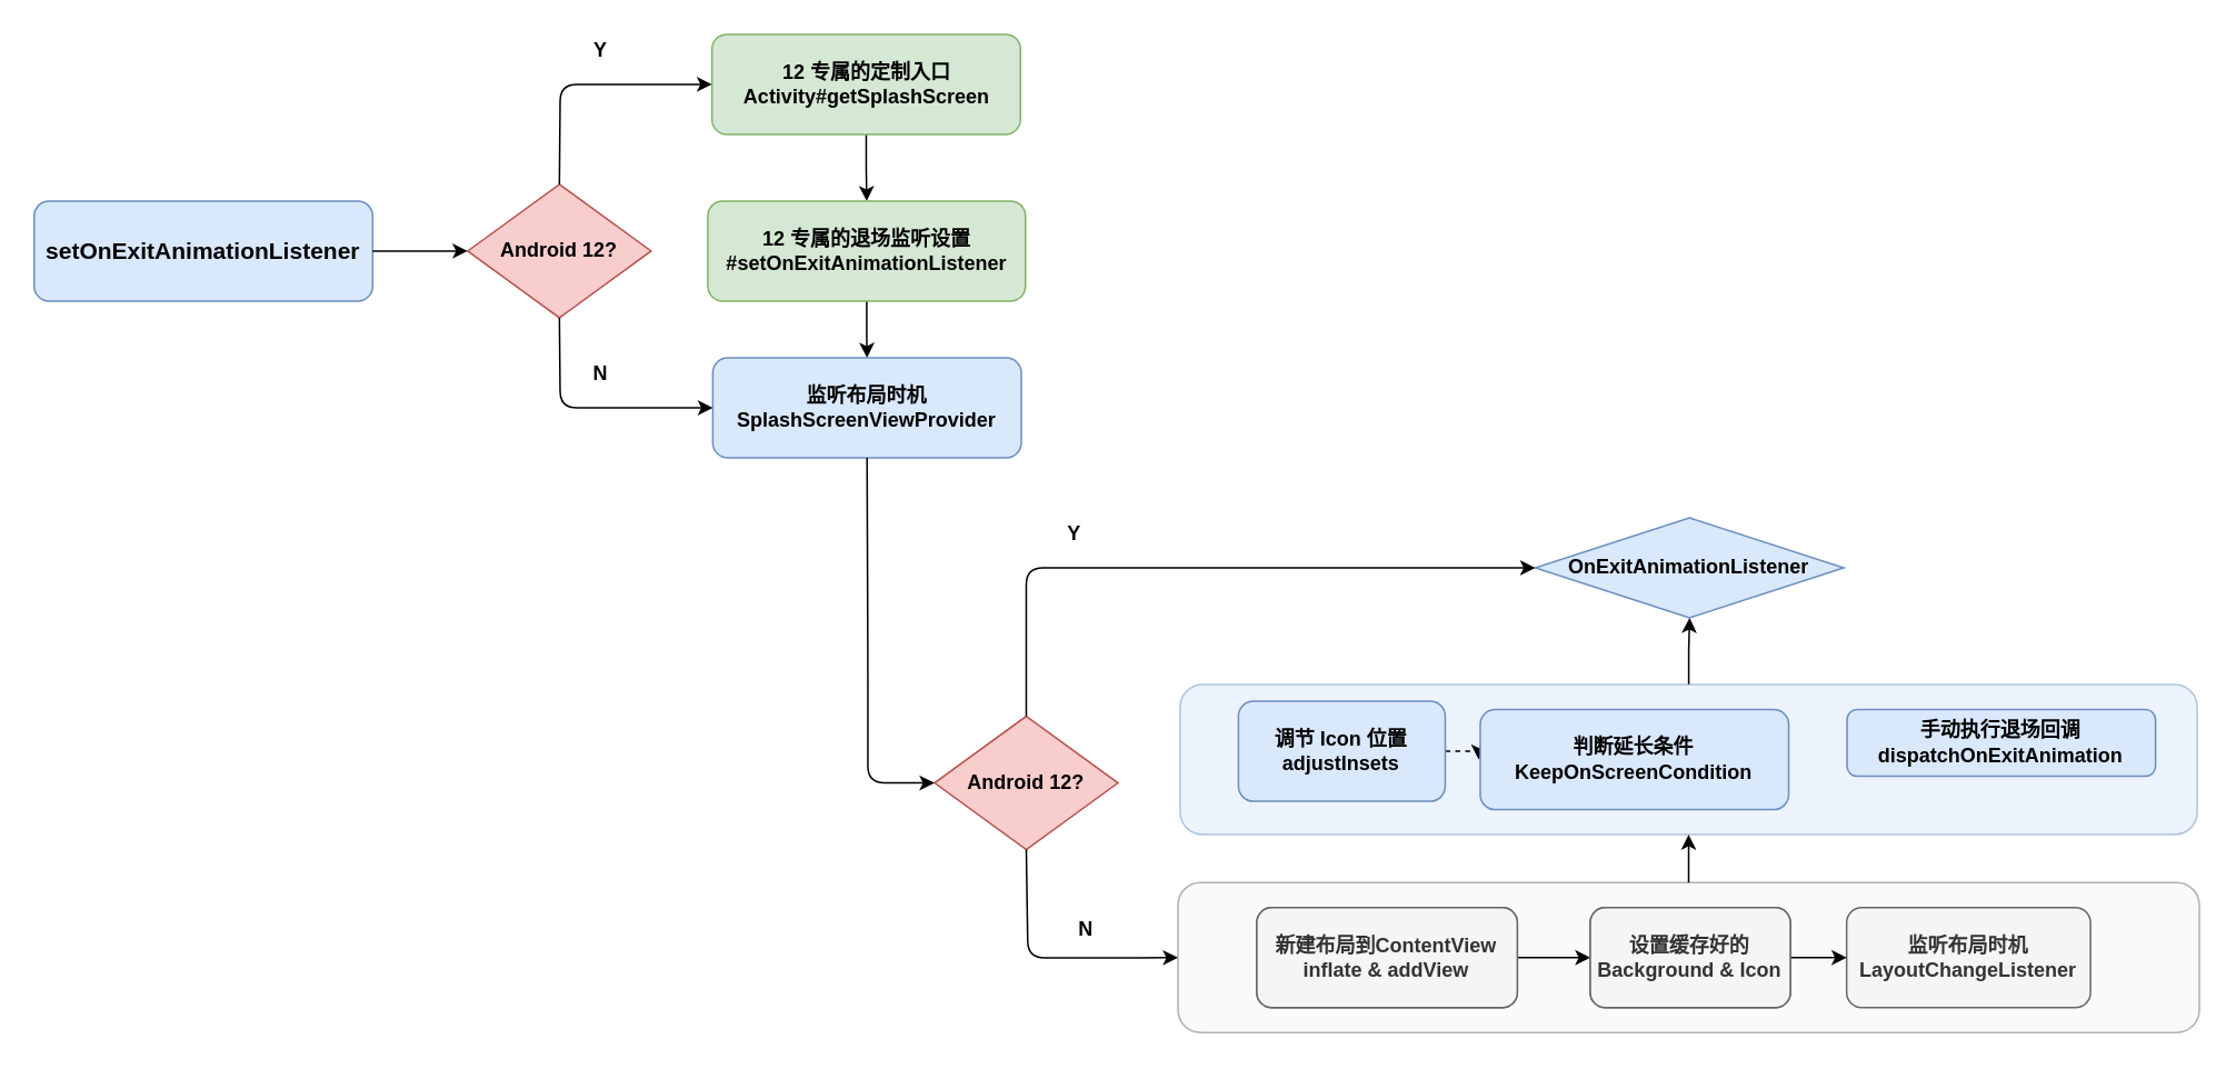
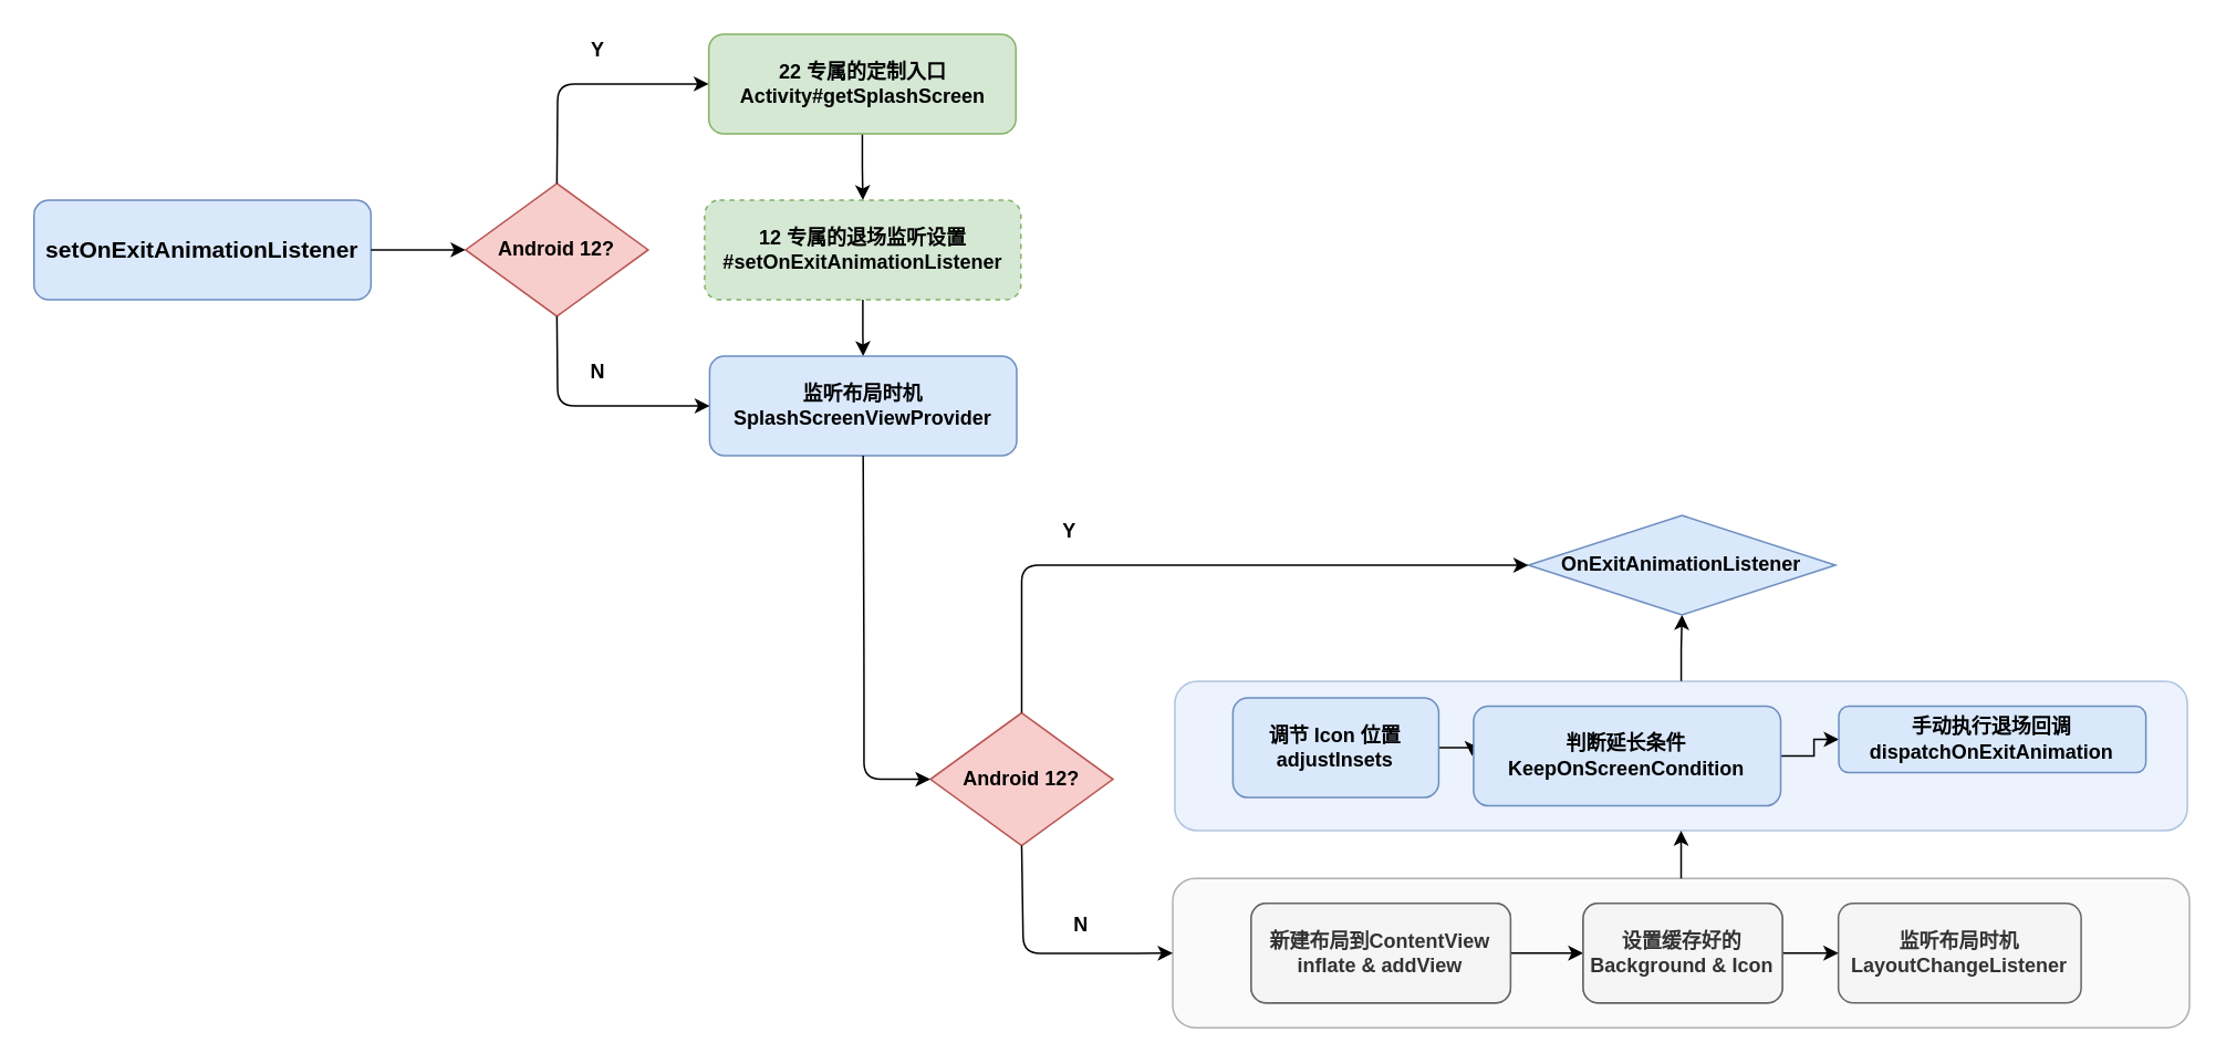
  <mxCell id="0" />
  <mxCell id="1" parent="0" />
  <mxCell id="2" value="" style="edgeStyle=orthogonalEdgeStyle;rounded=0;orthogonalLoop=1;jettySize=auto;html=1;" edge="1" parent="1" source="3" target="18"><mxGeometry relative="1" as="geometry" /></mxCell>
  <mxCell id="3" value="" style="rounded=1;whiteSpace=wrap;html=1;strokeColor=#6c8ebf;fillColor=#dae8fc;opacity=50;fontStyle=1" parent="1" vertex="1"><mxGeometry x="707.25" y="410" width="610" height="90" as="geometry" /></mxCell>
  <mxCell id="4" value="" style="rounded=1;whiteSpace=wrap;html=1;strokeColor=#666666;fontColor=#333333;fillColor=#f5f5f5;opacity=50;fontStyle=1" parent="1" vertex="1"><mxGeometry x="706" y="528.75" width="612.5" height="90" as="geometry" /></mxCell>
  <mxCell id="5" value="&lt;div style=&quot;text-align: justify&quot;&gt;&lt;span style=&quot;font-size: 14px&quot;&gt;setOnExitAnimationListener&lt;/span&gt;&lt;/div&gt;" style="rounded=1;whiteSpace=wrap;html=1;fillColor=#dae8fc;strokeColor=#6c8ebf;fontStyle=1" parent="1" vertex="1"><mxGeometry x="20" y="120" width="203" height="60" as="geometry" /></mxCell>
  <mxCell id="6" value="Android 12?" style="rhombus;whiteSpace=wrap;html=1;fillColor=#f8cecc;strokeColor=#b85450;fontStyle=1" parent="1" vertex="1"><mxGeometry x="280" y="110" width="110" height="80" as="geometry" /></mxCell>
  <mxCell id="7" value="" style="endArrow=classic;html=1;fontStyle=1;entryX=0;entryY=0.5;entryDx=0;entryDy=0;exitX=1;exitY=0.5;exitDx=0;exitDy=0;" parent="1" source="5" target="6" edge="1"><mxGeometry width="50" height="50" relative="1" as="geometry"><mxPoint x="220" y="160" as="sourcePoint" /><mxPoint x="330" y="120" as="targetPoint" /></mxGeometry></mxCell>
  <mxCell id="8" value="Y" style="text;html=1;strokeColor=none;fillColor=none;align=center;verticalAlign=middle;whiteSpace=wrap;rounded=0;fontStyle=1" parent="1" vertex="1"><mxGeometry x="624" y="310" width="40" height="20" as="geometry" /></mxCell>
  <mxCell id="9" value="N" style="text;html=1;strokeColor=none;fillColor=none;align=center;verticalAlign=middle;whiteSpace=wrap;rounded=0;fontStyle=1" parent="1" vertex="1"><mxGeometry x="340" y="214" width="40" height="20" as="geometry" /></mxCell>
  <mxCell id="10" value="" style="edgeStyle=orthogonalEdgeStyle;rounded=0;orthogonalLoop=1;jettySize=auto;html=1;" edge="1" parent="1" source="11" target="13"><mxGeometry relative="1" as="geometry" /></mxCell>
- <mxCell id="11" value="12 专属的定制入口&lt;br&gt;Activity#getSplashScreen" style="rounded=1;whiteSpace=wrap;html=1;fillColor=#d5e8d4;strokeColor=#82b366;fontStyle=1" parent="1" vertex="1"><mxGeometry x="426.5" y="20" width="185" height="60" as="geometry" /></mxCell>
+ <mxCell id="11" value="22 专属的定制入口&lt;br&gt;Activity#getSplashScreen" style="rounded=1;whiteSpace=wrap;html=1;fillColor=#d5e8d4;strokeColor=#82b366;fontStyle=1" parent="1" vertex="1"><mxGeometry x="426.5" y="20" width="185" height="60" as="geometry" /></mxCell>
  <mxCell id="12" value="" style="edgeStyle=orthogonalEdgeStyle;rounded=0;orthogonalLoop=1;jettySize=auto;html=1;" edge="1" parent="1" source="13" target="15"><mxGeometry relative="1" as="geometry" /></mxCell>
- <mxCell id="13" value="12 专属的退场监听设置&lt;br&gt;#setOnExitAnimationListener" style="rounded=1;whiteSpace=wrap;html=1;fillColor=#d5e8d4;strokeColor=#82b366;fontStyle=1" parent="1" vertex="1"><mxGeometry x="424" y="120" width="190.5" height="60" as="geometry" /></mxCell>
+ <mxCell id="13" value="12 专属的退场监听设置&lt;br&gt;#setOnExitAnimationListener" style="rounded=1;whiteSpace=wrap;html=1;fillColor=#d5e8d4;strokeColor=#82b366;fontStyle=1;dashed=1;" parent="1" vertex="1"><mxGeometry x="424" y="120" width="190.5" height="60" as="geometry" /></mxCell>
  <mxCell id="14" value="" style="endArrow=classic;html=1;fontStyle=1;exitX=0.5;exitY=0;exitDx=0;exitDy=0;entryX=0;entryY=0.5;entryDx=0;entryDy=0;" parent="1" source="6" target="11" edge="1"><mxGeometry width="50" height="50" relative="1" as="geometry"><mxPoint x="345.5" y="411.75" as="sourcePoint" /><mxPoint x="555.5" y="466.75" as="targetPoint" /><Array as="points"><mxPoint x="335.5" y="50" /></Array></mxGeometry></mxCell>
  <mxCell id="15" value="&lt;span style=&quot;color: rgb(0 , 0 , 0)&quot;&gt;监听布局时机&lt;br&gt;SplashScreenViewProvider&lt;br&gt;&lt;/span&gt;" style="rounded=1;whiteSpace=wrap;html=1;fillColor=#dae8fc;strokeColor=#6c8ebf;fontStyle=1" parent="1" vertex="1"><mxGeometry x="427" y="214" width="185" height="60" as="geometry" /></mxCell>
  <mxCell id="16" value="Android 12?" style="rhombus;whiteSpace=wrap;html=1;fillColor=#f8cecc;strokeColor=#b85450;fontStyle=1" parent="1" vertex="1"><mxGeometry x="560" y="429" width="110" height="80" as="geometry" /></mxCell>
  <mxCell id="17" value="N" style="text;html=1;strokeColor=none;fillColor=none;align=center;verticalAlign=middle;whiteSpace=wrap;rounded=0;fontStyle=1" parent="1" vertex="1"><mxGeometry x="631" y="546.75" width="40" height="20" as="geometry" /></mxCell>
  <mxCell id="18" value="OnExitAnimationListener" style="rhombus;whiteSpace=wrap;html=1;fillColor=#dae8fc;strokeColor=#6c8ebf;fontStyle=1;" parent="1" vertex="1"><mxGeometry x="920.25" y="310" width="185" height="60" as="geometry" /></mxCell>
  <mxCell id="19" value="Y" style="text;html=1;strokeColor=none;fillColor=none;align=center;verticalAlign=middle;whiteSpace=wrap;rounded=0;fontStyle=1" parent="1" vertex="1"><mxGeometry x="340" y="20" width="40" height="20" as="geometry" /></mxCell>
  <mxCell id="20" value="" style="edgeStyle=orthogonalEdgeStyle;rounded=0;orthogonalLoop=1;jettySize=auto;html=1;" parent="1" source="21" target="31" edge="1"><mxGeometry relative="1" as="geometry" /></mxCell>
  <mxCell id="21" value="新建布局到ContentView&lt;br&gt;inflate &amp;amp; addView" style="rounded=1;whiteSpace=wrap;html=1;fillColor=#f5f5f5;strokeColor=#666666;fontColor=#333333;fontStyle=1" parent="1" vertex="1"><mxGeometry x="753.25" y="543.75" width="156.25" height="60" as="geometry" /></mxCell>
- <mxCell id="22" value="" style="edgeStyle=orthogonalEdgeStyle;rounded=0;orthogonalLoop=1;jettySize=auto;html=1;fontStyle=1;dashed=1;" parent="1" source="23" target="25" edge="1"><mxGeometry relative="1" as="geometry" /></mxCell>
+ <mxCell id="22" value="" style="edgeStyle=orthogonalEdgeStyle;rounded=0;orthogonalLoop=1;jettySize=auto;html=1;fontStyle=1" parent="1" source="23" target="25" edge="1"><mxGeometry relative="1" as="geometry" /></mxCell>
  <mxCell id="23" value="调节 Icon 位置&lt;br&gt;adjustInsets" style="rounded=1;whiteSpace=wrap;html=1;fillColor=#dae8fc;strokeColor=#6c8ebf;fontStyle=1" parent="1" vertex="1"><mxGeometry x="742.25" y="420" width="124" height="60" as="geometry" /></mxCell>
+ <mxCell id="24" value="" style="edgeStyle=orthogonalEdgeStyle;rounded=0;orthogonalLoop=1;jettySize=auto;html=1;fontStyle=1" parent="1" source="25" target="26" edge="1"><mxGeometry relative="1" as="geometry" /></mxCell>
  <mxCell id="25" value="判断延长条件&lt;br&gt;KeepOnScreenCondition" style="rounded=1;whiteSpace=wrap;html=1;fillColor=#dae8fc;strokeColor=#6c8ebf;fontStyle=1" parent="1" vertex="1"><mxGeometry x="887.25" y="425" width="185" height="60" as="geometry" /></mxCell>
  <mxCell id="26" value="手动执行退场回调&lt;br&gt;dispatchOnExitAnimation" style="rounded=1;whiteSpace=wrap;html=1;fillColor=#dae8fc;strokeColor=#6c8ebf;fontStyle=1" parent="1" vertex="1"><mxGeometry x="1107.25" y="425" width="185" height="40" as="geometry" /></mxCell>
  <mxCell id="27" value="" style="endArrow=classic;html=1;fontStyle=1;exitX=0.5;exitY=0;exitDx=0;exitDy=0;entryX=0;entryY=0.5;entryDx=0;entryDy=0;" parent="1" source="16" target="18" edge="1"><mxGeometry width="50" height="50" relative="1" as="geometry"><mxPoint x="693.08" y="785.25" as="sourcePoint" /><mxPoint x="1224" y="774.25" as="targetPoint" /><Array as="points"><mxPoint x="615" y="340" /></Array></mxGeometry></mxCell>
  <mxCell id="28" value="" style="endArrow=classic;html=1;fontStyle=1;entryX=0;entryY=0.5;entryDx=0;entryDy=0;exitX=0.5;exitY=1;exitDx=0;exitDy=0;" parent="1" source="16" target="4" edge="1"><mxGeometry width="50" height="50" relative="1" as="geometry"><mxPoint x="688.5" y="625.25" as="sourcePoint" /><mxPoint x="748.5" y="545.25" as="targetPoint" /><Array as="points"><mxPoint x="616" y="574" /><mxPoint x="674" y="574" /></Array></mxGeometry></mxCell>
  <mxCell id="29" value="监听布局时机&lt;br&gt;LayoutChangeListener" style="rounded=1;whiteSpace=wrap;html=1;fillColor=#f5f5f5;strokeColor=#666666;fontColor=#333333;fontStyle=1" parent="1" vertex="1"><mxGeometry x="1107" y="543.75" width="146.25" height="60" as="geometry" /></mxCell>
  <mxCell id="30" value="" style="edgeStyle=orthogonalEdgeStyle;rounded=0;orthogonalLoop=1;jettySize=auto;html=1;" parent="1" source="31" target="29" edge="1"><mxGeometry relative="1" as="geometry" /></mxCell>
  <mxCell id="31" value="设置缓存好的&lt;br&gt;Background &amp;amp; Icon" style="rounded=1;whiteSpace=wrap;html=1;fillColor=#f5f5f5;strokeColor=#666666;fontColor=#333333;fontStyle=1" parent="1" vertex="1"><mxGeometry x="953.25" y="543.75" width="120" height="60" as="geometry" /></mxCell>
  <mxCell id="32" value="新建布局到ContentView&lt;br&gt;inflate &amp;amp; addView" style="rounded=1;whiteSpace=wrap;html=1;fillColor=#f5f5f5;strokeColor=#666666;fontColor=#333333;fontStyle=1" parent="1" vertex="1"><mxGeometry x="753.25" y="543.75" width="156.25" height="60" as="geometry" /></mxCell>
  <mxCell id="33" value="设置缓存好的&lt;br&gt;Background &amp;amp; Icon" style="rounded=1;whiteSpace=wrap;html=1;fillColor=#f5f5f5;strokeColor=#666666;fontColor=#333333;fontStyle=1" parent="1" vertex="1"><mxGeometry x="953.25" y="543.75" width="120" height="60" as="geometry" /></mxCell>
  <mxCell id="34" value="" style="endArrow=classic;html=1;fontStyle=1;entryX=0;entryY=0.5;entryDx=0;entryDy=0;exitX=0.5;exitY=1;exitDx=0;exitDy=0;" edge="1" parent="1" source="6" target="15"><mxGeometry width="50" height="50" relative="1" as="geometry"><mxPoint x="365.5" y="420.75" as="sourcePoint" /><mxPoint x="422.5" y="420.75" as="targetPoint" /><Array as="points"><mxPoint x="335.5" y="244" /><mxPoint x="415.5" y="244" /></Array></mxGeometry></mxCell>
  <mxCell id="35" value="" style="endArrow=classic;html=1;fontStyle=1;entryX=0;entryY=0.5;entryDx=0;entryDy=0;exitX=0.5;exitY=1;exitDx=0;exitDy=0;" edge="1" parent="1" source="15" target="16"><mxGeometry width="50" height="50" relative="1" as="geometry"><mxPoint x="350" y="353.75" as="sourcePoint" /><mxPoint x="442" y="407.75" as="targetPoint" /><Array as="points"><mxPoint x="520" y="400" /><mxPoint x="520" y="430" /><mxPoint x="520" y="469" /></Array></mxGeometry></mxCell>
  <mxCell id="36" value="" style="endArrow=classic;html=1;rounded=0;exitX=0.5;exitY=0;exitDx=0;exitDy=0;entryX=0.5;entryY=1;entryDx=0;entryDy=0;" edge="1" parent="1" source="4" target="3"><mxGeometry width="50" height="50" relative="1" as="geometry"><mxPoint x="911" y="560" as="sourcePoint" /><mxPoint x="961" y="510" as="targetPoint" /></mxGeometry></mxCell>
